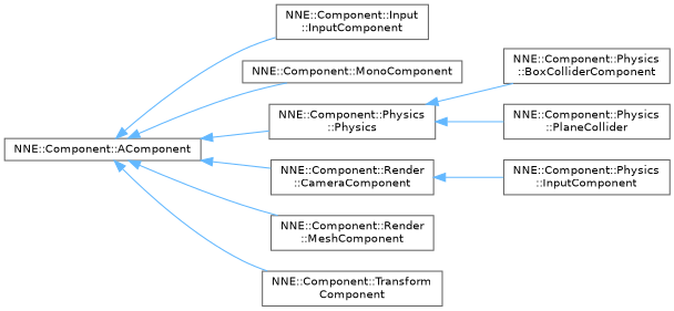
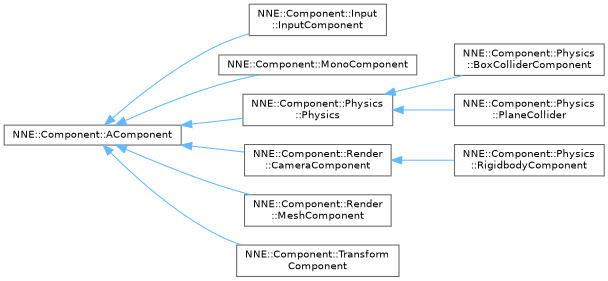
  digraph {
    rankdir=LR
    node [color=grey40 fillcolor=white fontname=Helvetica fontsize=10 shape=box style=filled]
    edge [color=steelblue1 dir=back fontname=Helvetica fontsize=10 labelfontname=Helvetica labelfontsize=10 style=solid]
    n1 [height=0.2 label="NNE::Component::AComponent" width=0.4]
    n2 [height=0.2 label="NNE::Component::Input\l::InputComponent" width=0.4]
    n3 [height=0.2 label="NNE::Component::MonoComponent" width=0.4]
    n4 [height=0.2 label="NNE::Component::Physics\l::Physics" width=0.4]
    n5 [height=0.2 label="NNE::Component::Render\l::CameraComponent" width=0.4]
    n6 [height=0.2 label="NNE::Component::Render\l::MeshComponent" width=0.4]
    n7 [height=0.2 label="NNE::Component::Transform\lComponent" width=0.4]
    n8 [height=0.2 label="NNE::Component::Physics\l::BoxColliderComponent" width=0.4]
    n9 [height=0.2 label="NNE::Component::Physics\l::PlaneCollider" width=0.4]
-   n10 [height=0.2 label="NNE::Component::Physics\l::InputComponent" width=0.4]
+   n10 [height=0.2 label="NNE::Component::Physics\l::RigidbodyComponent" width=0.4]
    n1 -> n2
    n1 -> n3
    n1 -> n4
    n1 -> n5
    n1 -> n6
    n1 -> n7
    n4 -> n8
    n4 -> n9
    n5 -> n10
  }
